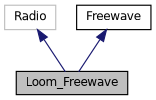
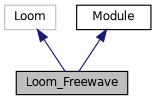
  digraph {
    node [color=black fillcolor=white fontname=Helvetica fontsize=10 shape=record style=filled]
    edge [color=midnightblue dir=back fontname=Helvetica fontsize=10 labelfontname=Helvetica labelfontsize=10 style=solid]
    n1 [fillcolor=grey75 fontcolor=black height=0.2 label=Loom_Freewave width=0.4]
-   n2 [color=grey75 height=0.2 label=Radio width=0.4]
-   n3 [height=0.2 label=Freewave width=0.4]
+   n2 [color=grey75 height=0.2 label=Loom width=0.4]
+   n3 [height=0.2 label=Module width=0.4]
    n2 -> n1
    n3 -> n1
  }
